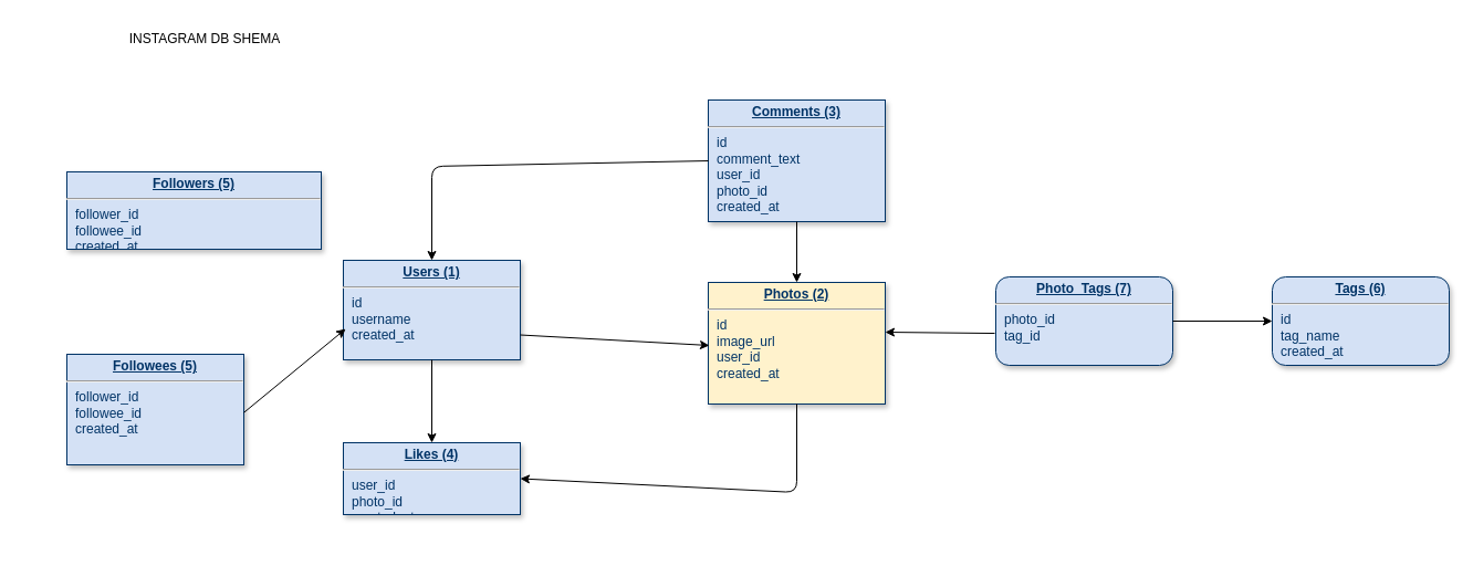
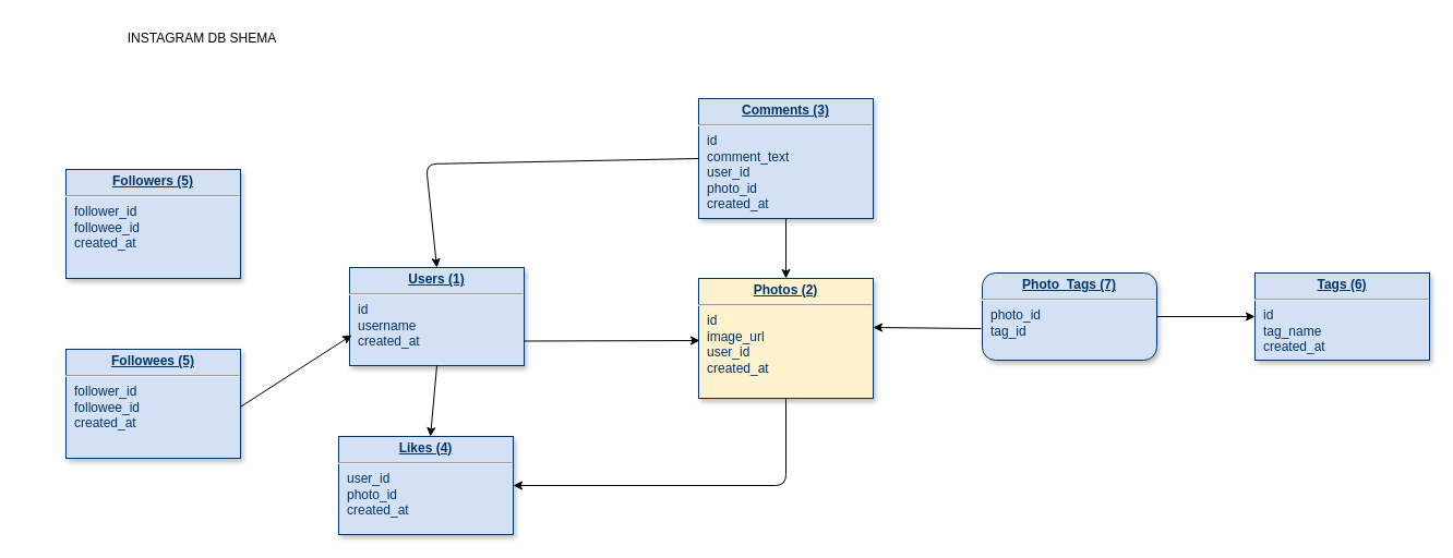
  <mxCell id="0" />
  <mxCell id="1" parent="0" />
- <mxCell id="2" value="&lt;p style=&quot;margin: 0px ; margin-top: 4px ; text-align: center ; text-decoration: underline&quot;&gt;&lt;strong&gt;Users (1)&lt;/strong&gt;&lt;/p&gt;&lt;hr&gt;&lt;p style=&quot;margin: 0px ; margin-left: 8px&quot;&gt;id&lt;/p&gt;&lt;p style=&quot;margin: 0px ; margin-left: 8px&quot;&gt;username&lt;/p&gt;&lt;p style=&quot;margin: 0px ; margin-left: 8px&quot;&gt;created_at&lt;/p&gt;" style="verticalAlign=top;align=left;overflow=fill;fontSize=12;fontFamily=Helvetica;html=1;strokeColor=#003366;shadow=1;fillColor=#D4E1F5;fontColor=#003366" parent="1" vertex="1"><mxGeometry x="310" y="235" width="160" height="90" as="geometry" /></mxCell>
+ <mxCell id="2" value="&lt;p style=&quot;margin: 0px ; margin-top: 4px ; text-align: center ; text-decoration: underline&quot;&gt;&lt;strong&gt;Users (1)&lt;/strong&gt;&lt;/p&gt;&lt;hr&gt;&lt;p style=&quot;margin: 0px ; margin-left: 8px&quot;&gt;id&lt;/p&gt;&lt;p style=&quot;margin: 0px ; margin-left: 8px&quot;&gt;username&lt;/p&gt;&lt;p style=&quot;margin: 0px ; margin-left: 8px&quot;&gt;created_at&lt;/p&gt;" style="verticalAlign=top;align=left;overflow=fill;fontSize=12;fontFamily=Helvetica;html=1;strokeColor=#003366;shadow=1;fillColor=#D4E1F5;fontColor=#003366" parent="1" vertex="1"><mxGeometry x="320" y="245" width="160" height="90" as="geometry" /></mxCell>
  <mxCell id="3" value="&lt;p style=&quot;margin: 4px 0px 0px ; text-align: center ; text-decoration: underline&quot;&gt;&lt;b&gt;Photos (2)&lt;/b&gt;&lt;/p&gt;&lt;hr&gt;&lt;p style=&quot;margin: 0px 0px 0px 8px&quot;&gt;id&lt;/p&gt;&lt;p style=&quot;margin: 0px 0px 0px 8px&quot;&gt;image_url&lt;/p&gt;&lt;p style=&quot;margin: 0px 0px 0px 8px&quot;&gt;user_id&lt;/p&gt;&lt;p style=&quot;margin: 0px 0px 0px 8px&quot;&gt;created_at&lt;br&gt;&lt;/p&gt;" style="verticalAlign=top;align=left;overflow=fill;fontSize=12;fontFamily=Helvetica;html=1;strokeColor=#003366;shadow=1;fillColor=#fff2cc;fontColor=#003366;" parent="1" vertex="1"><mxGeometry x="640" y="255" width="160" height="110" as="geometry" /></mxCell>
  <mxCell id="4" value="" style="endArrow=classic;html=1;entryX=0.006;entryY=0.6;entryDx=0;entryDy=0;entryPerimeter=0;exitX=1;exitY=0.75;exitDx=0;exitDy=0;" parent="1" source="2" edge="1"><mxGeometry width="50" height="50" relative="1" as="geometry"><mxPoint x="470" y="330" as="sourcePoint" /><mxPoint x="640.96" y="312" as="targetPoint" /></mxGeometry></mxCell>
  <mxCell id="5" value="&lt;p style=&quot;margin: 4px 0px 0px ; text-align: center ; text-decoration: underline&quot;&gt;&lt;b&gt;Comments (3)&lt;/b&gt;&lt;/p&gt;&lt;hr&gt;&lt;p style=&quot;margin: 0px 0px 0px 8px&quot;&gt;id&lt;/p&gt;&lt;p style=&quot;margin: 0px 0px 0px 8px&quot;&gt;comment_text&lt;br&gt;&lt;/p&gt;&lt;p style=&quot;margin: 0px 0px 0px 8px&quot;&gt;&lt;span&gt;user_id&lt;/span&gt;&lt;/p&gt;&lt;p style=&quot;margin: 0px 0px 0px 8px&quot;&gt;&lt;span&gt;photo_id&lt;/span&gt;&lt;/p&gt;&lt;p style=&quot;margin: 0px 0px 0px 8px&quot;&gt;created_at&lt;/p&gt;" style="verticalAlign=top;align=left;overflow=fill;fontSize=12;fontFamily=Helvetica;html=1;strokeColor=#003366;shadow=1;fillColor=#D4E1F5;fontColor=#003366" parent="1" vertex="1"><mxGeometry x="640" width="160" height="110" as="geometry" y="90" /></mxCell>
  <mxCell id="6" value="" style="endArrow=classic;html=1;exitX=0.5;exitY=1;exitDx=0;exitDy=0;entryX=0.5;entryY=0;entryDx=0;entryDy=0;" parent="1" source="5" target="3" edge="1"><mxGeometry width="50" height="50" relative="1" as="geometry"><mxPoint x="720" y="240" as="sourcePoint" /><mxPoint x="800" y="230" as="targetPoint" /></mxGeometry></mxCell>
  <mxCell id="7" value="" style="endArrow=classic;html=1;exitX=0;exitY=0.5;exitDx=0;exitDy=0;entryX=0.5;entryY=0;entryDx=0;entryDy=0;" parent="1" source="5" target="2" edge="1"><mxGeometry width="50" height="50" relative="1" as="geometry"><mxPoint x="490" y="200" as="sourcePoint" /><mxPoint x="540" y="150" as="targetPoint" /><Array as="points"><mxPoint x="390" y="150" /></Array></mxGeometry></mxCell>
- <mxCell id="8" value="&lt;p style=&quot;margin: 0px ; margin-top: 4px ; text-align: center ; text-decoration: underline&quot;&gt;&lt;b&gt;Likes (4)&lt;/b&gt;&lt;/p&gt;&lt;hr&gt;&lt;p style=&quot;margin: 0px ; margin-left: 8px&quot;&gt;&lt;span&gt;user_id&lt;/span&gt;&lt;br&gt;&lt;/p&gt;&lt;p style=&quot;margin: 0px ; margin-left: 8px&quot;&gt;&lt;span&gt;photo_id&lt;/span&gt;&lt;/p&gt;&lt;p style=&quot;margin: 0px ; margin-left: 8px&quot;&gt;&lt;span&gt;created_at&lt;/span&gt;&lt;/p&gt;" style="verticalAlign=top;align=left;overflow=fill;fontSize=12;fontFamily=Helvetica;html=1;strokeColor=#003366;shadow=1;fillColor=#D4E1F5;fontColor=#003366" parent="1" vertex="1"><mxGeometry x="310" y="400" width="160" height="65" as="geometry" /></mxCell>
+ <mxCell id="8" value="&lt;p style=&quot;margin: 0px ; margin-top: 4px ; text-align: center ; text-decoration: underline&quot;&gt;&lt;b&gt;Likes (4)&lt;/b&gt;&lt;/p&gt;&lt;hr&gt;&lt;p style=&quot;margin: 0px ; margin-left: 8px&quot;&gt;&lt;span&gt;user_id&lt;/span&gt;&lt;br&gt;&lt;/p&gt;&lt;p style=&quot;margin: 0px ; margin-left: 8px&quot;&gt;&lt;span&gt;photo_id&lt;/span&gt;&lt;/p&gt;&lt;p style=&quot;margin: 0px ; margin-left: 8px&quot;&gt;&lt;span&gt;created_at&lt;/span&gt;&lt;/p&gt;" style="verticalAlign=top;align=left;overflow=fill;fontSize=12;fontFamily=Helvetica;html=1;strokeColor=#003366;shadow=1;fillColor=#D4E1F5;fontColor=#003366" parent="1" vertex="1"><mxGeometry x="310" y="400" width="160" height="90" as="geometry" /></mxCell>
  <mxCell id="9" value="" style="endArrow=classic;html=1;entryX=1;entryY=0.5;entryDx=0;entryDy=0;exitX=0.5;exitY=1;exitDx=0;exitDy=0;" parent="1" source="3" target="8" edge="1"><mxGeometry width="50" height="50" relative="1" as="geometry"><mxPoint x="680" y="360" as="sourcePoint" /><mxPoint x="640" y="400" as="targetPoint" /><Array as="points"><mxPoint x="720" y="445" /></Array></mxGeometry></mxCell>
- <mxCell id="10" value="&lt;p style=&quot;margin: 0px ; margin-top: 4px ; text-align: center ; text-decoration: underline&quot;&gt;&lt;b&gt;Tags (6)&lt;/b&gt;&lt;/p&gt;&lt;hr&gt;&lt;p style=&quot;margin: 0px ; margin-left: 8px&quot;&gt;id&lt;/p&gt;&lt;p style=&quot;margin: 0px ; margin-left: 8px&quot;&gt;tag_name&lt;/p&gt;&lt;p style=&quot;margin: 0px ; margin-left: 8px&quot;&gt;created_at&lt;/p&gt;&lt;p style=&quot;margin: 0px ; margin-left: 8px&quot;&gt;&lt;br&gt;&lt;/p&gt;" style="verticalAlign=top;align=left;overflow=fill;fontSize=12;fontFamily=Helvetica;html=1;strokeColor=#003366;shadow=1;fillColor=#D4E1F5;fontColor=#003366;rounded=1;" parent="1" vertex="1"><mxGeometry x="1150" y="250" width="160" height="80" as="geometry" /></mxCell>
+ <mxCell id="10" value="&lt;p style=&quot;margin: 0px ; margin-top: 4px ; text-align: center ; text-decoration: underline&quot;&gt;&lt;b&gt;Tags (6)&lt;/b&gt;&lt;/p&gt;&lt;hr&gt;&lt;p style=&quot;margin: 0px ; margin-left: 8px&quot;&gt;id&lt;/p&gt;&lt;p style=&quot;margin: 0px ; margin-left: 8px&quot;&gt;tag_name&lt;/p&gt;&lt;p style=&quot;margin: 0px ; margin-left: 8px&quot;&gt;created_at&lt;/p&gt;&lt;p style=&quot;margin: 0px ; margin-left: 8px&quot;&gt;&lt;br&gt;&lt;/p&gt;" style="verticalAlign=top;align=left;overflow=fill;fontSize=12;fontFamily=Helvetica;html=1;strokeColor=#003366;shadow=1;fillColor=#D4E1F5;fontColor=#003366" parent="1" vertex="1"><mxGeometry x="1150" y="250" width="160" height="80" as="geometry" /></mxCell>
  <mxCell id="11" value="&lt;p style=&quot;margin: 0px ; margin-top: 4px ; text-align: center ; text-decoration: underline&quot;&gt;&lt;b&gt;Photo_Tags (7)&lt;/b&gt;&lt;/p&gt;&lt;hr&gt;&lt;p style=&quot;margin: 0px ; margin-left: 8px&quot;&gt;&lt;span&gt;photo_id&lt;/span&gt;&lt;br&gt;&lt;/p&gt;&lt;p style=&quot;margin: 0px ; margin-left: 8px&quot;&gt;tag_id&lt;/p&gt;&lt;p style=&quot;margin: 0px ; margin-left: 8px&quot;&gt;&lt;br&gt;&lt;/p&gt;" style="verticalAlign=top;align=left;overflow=fill;fontSize=12;fontFamily=Helvetica;html=1;strokeColor=#003366;shadow=1;fillColor=#D4E1F5;fontColor=#003366;rounded=1;" parent="1" vertex="1"><mxGeometry x="900" y="250" width="160" height="80" as="geometry" /></mxCell>
  <mxCell id="12" value="" style="endArrow=classic;html=1;entryX=1;entryY=0.5;entryDx=0;entryDy=0;exitX=-0.006;exitY=0.638;exitDx=0;exitDy=0;exitPerimeter=0;" parent="1" source="11" edge="1"><mxGeometry width="50" height="50" relative="1" as="geometry"><mxPoint x="840" y="400" as="sourcePoint" /><mxPoint x="800" y="300" as="targetPoint" /></mxGeometry></mxCell>
  <mxCell id="13" value="" style="endArrow=classic;html=1;entryX=0;entryY=0.5;entryDx=0;entryDy=0;" parent="1" source="11" target="10" edge="1"><mxGeometry width="50" height="50" relative="1" as="geometry"><mxPoint x="1060" y="340" as="sourcePoint" /><mxPoint x="1130.711" y="290" as="targetPoint" /></mxGeometry></mxCell>
- <mxCell id="14" value="&lt;p style=&quot;margin: 0px ; margin-top: 4px ; text-align: center ; text-decoration: underline&quot;&gt;&lt;b&gt;Followers (5)&lt;/b&gt;&lt;/p&gt;&lt;hr&gt;&lt;p style=&quot;margin: 0px ; margin-left: 8px&quot;&gt;&lt;span&gt;follower_id&lt;/span&gt;&lt;br&gt;&lt;/p&gt;&lt;p style=&quot;margin: 0px ; margin-left: 8px&quot;&gt;followee_id&lt;/p&gt;&lt;p style=&quot;margin: 0px ; margin-left: 8px&quot;&gt;created_at&lt;/p&gt;" style="verticalAlign=top;align=left;overflow=fill;fontSize=12;fontFamily=Helvetica;html=1;strokeColor=#003366;shadow=1;fillColor=#D4E1F5;fontColor=#003366" parent="1" vertex="1"><mxGeometry x="60" y="155" width="230" height="70" as="geometry" /></mxCell>
+ <mxCell id="14" value="&lt;p style=&quot;margin: 0px ; margin-top: 4px ; text-align: center ; text-decoration: underline&quot;&gt;&lt;b&gt;Followers (5)&lt;/b&gt;&lt;/p&gt;&lt;hr&gt;&lt;p style=&quot;margin: 0px ; margin-left: 8px&quot;&gt;&lt;span&gt;follower_id&lt;/span&gt;&lt;br&gt;&lt;/p&gt;&lt;p style=&quot;margin: 0px ; margin-left: 8px&quot;&gt;followee_id&lt;/p&gt;&lt;p style=&quot;margin: 0px ; margin-left: 8px&quot;&gt;created_at&lt;/p&gt;" style="verticalAlign=top;align=left;overflow=fill;fontSize=12;fontFamily=Helvetica;html=1;strokeColor=#003366;shadow=1;fillColor=#D4E1F5;fontColor=#003366" parent="1" vertex="1"><mxGeometry x="60" y="155" width="160" height="100" as="geometry" /></mxCell>
  <mxCell id="15" value="INSTAGRAM DB SHEMA" style="text;html=1;strokeColor=none;fillColor=none;align=center;verticalAlign=middle;whiteSpace=wrap;rounded=0;" parent="1" vertex="1"><mxGeometry x="20" y="20" width="330" height="30" as="geometry" /></mxCell>
  <mxCell id="16" value="" style="endArrow=classic;html=1;exitX=0.5;exitY=1;exitDx=0;exitDy=0;" parent="1" source="2" target="8" edge="1"><mxGeometry width="50" height="50" relative="1" as="geometry"><mxPoint x="580" y="550" as="sourcePoint" /><mxPoint x="630" y="500" as="targetPoint" /></mxGeometry></mxCell>
  <mxCell id="17" value="&lt;p style=&quot;margin: 0px ; margin-top: 4px ; text-align: center ; text-decoration: underline&quot;&gt;&lt;b&gt;Followees (5)&lt;/b&gt;&lt;/p&gt;&lt;hr&gt;&lt;p style=&quot;margin: 0px ; margin-left: 8px&quot;&gt;&lt;span&gt;follower_id&lt;/span&gt;&lt;br&gt;&lt;/p&gt;&lt;p style=&quot;margin: 0px ; margin-left: 8px&quot;&gt;followee_id&lt;/p&gt;&lt;p style=&quot;margin: 0px ; margin-left: 8px&quot;&gt;created_at&lt;/p&gt;" style="verticalAlign=top;align=left;overflow=fill;fontSize=12;fontFamily=Helvetica;html=1;strokeColor=#003366;shadow=1;fillColor=#D4E1F5;fontColor=#003366" vertex="1" parent="1"><mxGeometry x="60" y="320" width="160" height="100" as="geometry" /></mxCell>
  <mxCell id="18" value="" style="endArrow=classic;html=1;entryX=0.013;entryY=0.689;entryDx=0;entryDy=0;entryPerimeter=0;" edge="1" parent="1" target="2"><mxGeometry width="50" height="50" relative="1" as="geometry"><mxPoint x="220" y="372.778" as="sourcePoint" /><mxPoint x="320" y="420" as="targetPoint" /></mxGeometry></mxCell>
